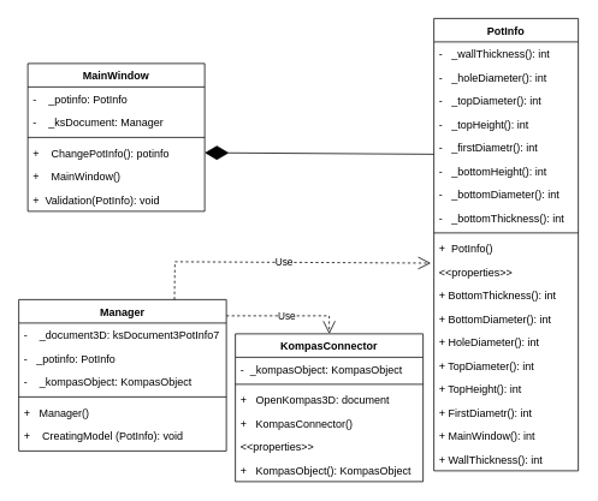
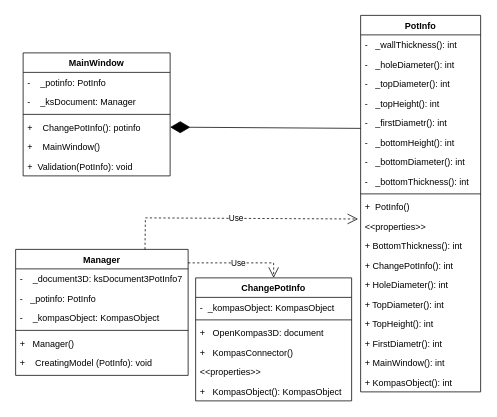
  <mxCell id="0" />
  <mxCell id="1" parent="0" />
  <mxCell id="2" value="Manager" style="swimlane;fontStyle=1;align=center;verticalAlign=top;childLayout=stackLayout;horizontal=1;startSize=26;horizontalStack=0;resizeParent=1;resizeParentMax=0;resizeLast=0;collapsible=1;marginBottom=0;" parent="1" vertex="1"><mxGeometry x="20" y="332" width="230" height="168" as="geometry" /></mxCell>
  <mxCell id="3" value="-    _document3D: ksDocument3PotInfo7" style="text;strokeColor=none;fillColor=none;align=left;verticalAlign=top;spacingLeft=4;spacingRight=4;overflow=hidden;rotatable=0;points=[[0,0.5],[1,0.5]];portConstraint=eastwest;" parent="2" vertex="1"><mxGeometry y="26" width="230" height="26" as="geometry" /></mxCell>
  <mxCell id="4" value="-   _potinfo: PotInfo" style="text;strokeColor=none;fillColor=none;align=left;verticalAlign=top;spacingLeft=4;spacingRight=4;overflow=hidden;rotatable=0;points=[[0,0.5],[1,0.5]];portConstraint=eastwest;" parent="2" vertex="1"><mxGeometry y="52" width="230" height="26" as="geometry" /></mxCell>
  <mxCell id="5" value="-    _kompasObject: KompasObject" style="text;strokeColor=none;fillColor=none;align=left;verticalAlign=top;spacingLeft=4;spacingRight=4;overflow=hidden;rotatable=0;points=[[0,0.5],[1,0.5]];portConstraint=eastwest;" parent="2" vertex="1"><mxGeometry y="78" width="230" height="26" as="geometry" /></mxCell>
  <mxCell id="6" value="" style="line;strokeWidth=1;fillColor=none;align=left;verticalAlign=middle;spacingTop=-1;spacingLeft=3;spacingRight=3;rotatable=0;labelPosition=right;points=[];portConstraint=eastwest;strokeColor=inherit;" parent="2" vertex="1"><mxGeometry y="104" width="230" height="8" as="geometry" /></mxCell>
  <mxCell id="7" value="+   Manager()" style="text;strokeColor=none;fillColor=none;align=left;verticalAlign=top;spacingLeft=4;spacingRight=4;overflow=hidden;rotatable=0;points=[[0,0.5],[1,0.5]];portConstraint=eastwest;" parent="2" vertex="1"><mxGeometry y="112" width="230" height="26" as="geometry" /></mxCell>
  <mxCell id="8" value="+    CreatingModel (PotInfo): void" style="text;strokeColor=none;fillColor=none;align=left;verticalAlign=top;spacingLeft=4;spacingRight=4;overflow=hidden;rotatable=0;points=[[0,0.5],[1,0.5]];portConstraint=eastwest;" parent="2" vertex="1"><mxGeometry y="138" width="230" height="30" as="geometry" /></mxCell>
  <mxCell id="9" value="" style="endArrow=diamondThin;endFill=1;endSize=24;html=1;rounded=0;exitX=0;exitY=0.795;exitDx=0;exitDy=0;entryX=1;entryY=0.5;entryDx=0;entryDy=0;exitPerimeter=0;" parent="1" source="30" target="15" edge="1"><mxGeometry width="160" relative="1" as="geometry"><mxPoint x="420.96" y="147.56" as="sourcePoint" /><mxPoint x="370" y="190.44" as="targetPoint" /></mxGeometry></mxCell>
  <mxCell id="10" value="Use" style="endArrow=open;endSize=12;dashed=1;html=1;rounded=0;exitX=0.75;exitY=0;exitDx=0;exitDy=0;entryX=-0.021;entryY=0.135;entryDx=0;entryDy=0;entryPerimeter=0;" parent="1" source="2" target="36" edge="1"><mxGeometry width="160" relative="1" as="geometry"><mxPoint x="320" y="430" as="sourcePoint" /><mxPoint x="470" y="290" as="targetPoint" /><Array as="points"><mxPoint x="193" y="290" /></Array></mxGeometry></mxCell>
  <mxCell id="11" value="MainWindow" style="swimlane;fontStyle=1;align=center;verticalAlign=top;childLayout=stackLayout;horizontal=1;startSize=26;horizontalStack=0;resizeParent=1;resizeParentMax=0;resizeLast=0;collapsible=1;marginBottom=0;" parent="1" vertex="1"><mxGeometry x="30" y="70" width="196" height="164" as="geometry" /></mxCell>
  <mxCell id="12" value="-    _potinfo: PotInfo" style="text;strokeColor=none;fillColor=none;align=left;verticalAlign=top;spacingLeft=4;spacingRight=4;overflow=hidden;rotatable=0;points=[[0,0.5],[1,0.5]];portConstraint=eastwest;" parent="11" vertex="1"><mxGeometry y="26" width="196" height="26" as="geometry" /></mxCell>
  <mxCell id="13" value="-    _ksDocument: Manager" style="text;strokeColor=none;fillColor=none;align=left;verticalAlign=top;spacingLeft=4;spacingRight=4;overflow=hidden;rotatable=0;points=[[0,0.5],[1,0.5]];portConstraint=eastwest;" parent="11" vertex="1"><mxGeometry y="52" width="196" height="26" as="geometry" /></mxCell>
  <mxCell id="14" value="" style="line;strokeWidth=1;fillColor=none;align=left;verticalAlign=middle;spacingTop=-1;spacingLeft=3;spacingRight=3;rotatable=0;labelPosition=right;points=[];portConstraint=eastwest;strokeColor=inherit;" parent="11" vertex="1"><mxGeometry y="78" width="196" height="8" as="geometry" /></mxCell>
  <mxCell id="15" value="+    ChangePotInfo(): potinfo" style="text;strokeColor=none;fillColor=none;align=left;verticalAlign=top;spacingLeft=4;spacingRight=4;overflow=hidden;rotatable=0;points=[[0,0.5],[1,0.5]];portConstraint=eastwest;" parent="11" vertex="1"><mxGeometry y="86" width="196" height="26" as="geometry" /></mxCell>
  <mxCell id="16" value="+    MainWindow()" style="text;strokeColor=none;fillColor=none;align=left;verticalAlign=top;spacingLeft=4;spacingRight=4;overflow=hidden;rotatable=0;points=[[0,0.5],[1,0.5]];portConstraint=eastwest;" parent="11" vertex="1"><mxGeometry y="112" width="196" height="26" as="geometry" /></mxCell>
  <mxCell id="17" value="+  Validation(PotInfo): void" style="text;strokeColor=none;fillColor=none;align=left;verticalAlign=top;spacingLeft=4;spacingRight=4;overflow=hidden;rotatable=0;points=[[0,0.5],[1,0.5]];portConstraint=eastwest;" parent="11" vertex="1"><mxGeometry y="138" width="196" height="26" as="geometry" /></mxCell>
- <mxCell id="18" value="KompasConnector" style="swimlane;fontStyle=1;align=center;verticalAlign=top;childLayout=stackLayout;horizontal=1;startSize=26;horizontalStack=0;resizeParent=1;resizeParentMax=0;resizeLast=0;collapsible=1;marginBottom=0;" parent="1" vertex="1"><mxGeometry x="260" y="370" width="208" height="164" as="geometry" /></mxCell>
+ <mxCell id="18" value="ChangePotInfo" style="swimlane;fontStyle=1;align=center;verticalAlign=top;childLayout=stackLayout;horizontal=1;startSize=26;horizontalStack=0;resizeParent=1;resizeParentMax=0;resizeLast=0;collapsible=1;marginBottom=0;" parent="1" vertex="1"><mxGeometry x="260" y="370" width="208" height="164" as="geometry" /></mxCell>
  <mxCell id="19" value="-  _kompasObject: KompasObject" style="text;strokeColor=none;fillColor=none;align=left;verticalAlign=top;spacingLeft=4;spacingRight=4;overflow=hidden;rotatable=0;points=[[0,0.5],[1,0.5]];portConstraint=eastwest;" parent="18" vertex="1"><mxGeometry y="26" width="208" height="26" as="geometry" /></mxCell>
  <mxCell id="20" value="" style="line;strokeWidth=1;fillColor=none;align=left;verticalAlign=middle;spacingTop=-1;spacingLeft=3;spacingRight=3;rotatable=0;labelPosition=right;points=[];portConstraint=eastwest;strokeColor=inherit;" parent="18" vertex="1"><mxGeometry y="52" width="208" height="8" as="geometry" /></mxCell>
  <mxCell id="21" value="+   OpenKompas3D: document" style="text;strokeColor=none;fillColor=none;align=left;verticalAlign=top;spacingLeft=4;spacingRight=4;overflow=hidden;rotatable=0;points=[[0,0.5],[1,0.5]];portConstraint=eastwest;" parent="18" vertex="1"><mxGeometry y="60" width="208" height="26" as="geometry" /></mxCell>
  <mxCell id="22" value="+   KompasConnector()" style="text;strokeColor=none;fillColor=none;align=left;verticalAlign=top;spacingLeft=4;spacingRight=4;overflow=hidden;rotatable=0;points=[[0,0.5],[1,0.5]];portConstraint=eastwest;" parent="18" vertex="1"><mxGeometry y="86" width="208" height="26" as="geometry" /></mxCell>
  <mxCell id="23" value="&lt;&lt;properties&gt;&gt;" style="text;strokeColor=none;fillColor=none;align=left;verticalAlign=top;spacingLeft=4;spacingRight=4;overflow=hidden;rotatable=0;points=[[0,0.5],[1,0.5]];portConstraint=eastwest;" parent="18" vertex="1"><mxGeometry y="112" width="208" height="26" as="geometry" /></mxCell>
  <mxCell id="24" value="+   KompasObject(): KompasObject" style="text;strokeColor=none;fillColor=none;align=left;verticalAlign=top;spacingLeft=4;spacingRight=4;overflow=hidden;rotatable=0;points=[[0,0.5],[1,0.5]];portConstraint=eastwest;" parent="18" vertex="1"><mxGeometry y="138" width="208" height="26" as="geometry" /></mxCell>
  <mxCell id="25" value="PotInfo" style="swimlane;fontStyle=1;align=center;verticalAlign=top;childLayout=stackLayout;horizontal=1;startSize=26;horizontalStack=0;resizeParent=1;resizeParentMax=0;resizeLast=0;collapsible=1;marginBottom=0;" parent="1" vertex="1"><mxGeometry x="480" y="20" width="160" height="502" as="geometry" /></mxCell>
  <mxCell id="26" value="-   _wallThickness(): int" style="text;strokeColor=none;fillColor=none;align=left;verticalAlign=top;spacingLeft=4;spacingRight=4;overflow=hidden;rotatable=0;points=[[0,0.5],[1,0.5]];portConstraint=eastwest;" parent="25" vertex="1"><mxGeometry y="26" width="160" height="26" as="geometry" /></mxCell>
  <mxCell id="27" value="-   _holeDiameter(): int" style="text;strokeColor=none;fillColor=none;align=left;verticalAlign=top;spacingLeft=4;spacingRight=4;overflow=hidden;rotatable=0;points=[[0,0.5],[1,0.5]];portConstraint=eastwest;" parent="25" vertex="1"><mxGeometry y="52" width="160" height="26" as="geometry" /></mxCell>
  <mxCell id="28" value="-   _topDiameter(): int" style="text;strokeColor=none;fillColor=none;align=left;verticalAlign=top;spacingLeft=4;spacingRight=4;overflow=hidden;rotatable=0;points=[[0,0.5],[1,0.5]];portConstraint=eastwest;" parent="25" vertex="1"><mxGeometry y="78" width="160" height="26" as="geometry" /></mxCell>
  <mxCell id="29" value="-   _topHeight(): int" style="text;strokeColor=none;fillColor=none;align=left;verticalAlign=top;spacingLeft=4;spacingRight=4;overflow=hidden;rotatable=0;points=[[0,0.5],[1,0.5]];portConstraint=eastwest;" parent="25" vertex="1"><mxGeometry y="104" width="160" height="26" as="geometry" /></mxCell>
  <mxCell id="30" value="-   _firstDiametr(): int" style="text;strokeColor=none;fillColor=none;align=left;verticalAlign=top;spacingLeft=4;spacingRight=4;overflow=hidden;rotatable=0;points=[[0,0.5],[1,0.5]];portConstraint=eastwest;" parent="25" vertex="1"><mxGeometry y="130" width="160" height="26" as="geometry" /></mxCell>
  <mxCell id="31" value="-   _bottomHeight(): int" style="text;strokeColor=none;fillColor=none;align=left;verticalAlign=top;spacingLeft=4;spacingRight=4;overflow=hidden;rotatable=0;points=[[0,0.5],[1,0.5]];portConstraint=eastwest;" parent="25" vertex="1"><mxGeometry y="156" width="160" height="26" as="geometry" /></mxCell>
  <mxCell id="32" value="-   _bottomDiameter(): int" style="text;strokeColor=none;fillColor=none;align=left;verticalAlign=top;spacingLeft=4;spacingRight=4;overflow=hidden;rotatable=0;points=[[0,0.5],[1,0.5]];portConstraint=eastwest;" parent="25" vertex="1"><mxGeometry y="182" width="160" height="26" as="geometry" /></mxCell>
  <mxCell id="33" value="-   _bottomThickness(): int" style="text;strokeColor=none;fillColor=none;align=left;verticalAlign=top;spacingLeft=4;spacingRight=4;overflow=hidden;rotatable=0;points=[[0,0.5],[1,0.5]];portConstraint=eastwest;" parent="25" vertex="1"><mxGeometry y="208" width="160" height="26" as="geometry" /></mxCell>
  <mxCell id="34" value="" style="line;strokeWidth=1;fillColor=none;align=left;verticalAlign=middle;spacingTop=-1;spacingLeft=3;spacingRight=3;rotatable=0;labelPosition=right;points=[];portConstraint=eastwest;strokeColor=inherit;" parent="25" vertex="1"><mxGeometry y="234" width="160" height="8" as="geometry" /></mxCell>
  <mxCell id="35" value="+  PotInfo()" style="text;strokeColor=none;fillColor=none;align=left;verticalAlign=top;spacingLeft=4;spacingRight=4;overflow=hidden;rotatable=0;points=[[0,0.5],[1,0.5]];portConstraint=eastwest;" parent="25" vertex="1"><mxGeometry y="242" width="160" height="26" as="geometry" /></mxCell>
  <mxCell id="36" value="&lt;&lt;properties&gt;&gt;" style="text;strokeColor=none;fillColor=none;align=left;verticalAlign=top;spacingLeft=4;spacingRight=4;overflow=hidden;rotatable=0;points=[[0,0.5],[1,0.5]];portConstraint=eastwest;" parent="25" vertex="1"><mxGeometry y="268" width="160" height="26" as="geometry" /></mxCell>
  <mxCell id="37" value="+ BottomThickness(): int" style="text;strokeColor=none;fillColor=none;align=left;verticalAlign=top;spacingLeft=4;spacingRight=4;overflow=hidden;rotatable=0;points=[[0,0.5],[1,0.5]];portConstraint=eastwest;" parent="25" vertex="1"><mxGeometry y="294" width="160" height="26" as="geometry" /></mxCell>
- <mxCell id="38" value="+ BottomDiameter(): int" style="text;strokeColor=none;fillColor=none;align=left;verticalAlign=top;spacingLeft=4;spacingRight=4;overflow=hidden;rotatable=0;points=[[0,0.5],[1,0.5]];portConstraint=eastwest;" parent="25" vertex="1"><mxGeometry y="320" width="160" height="26" as="geometry" /></mxCell>
+ <mxCell id="38" value="+ ChangePotInfo(): int" style="text;strokeColor=none;fillColor=none;align=left;verticalAlign=top;spacingLeft=4;spacingRight=4;overflow=hidden;rotatable=0;points=[[0,0.5],[1,0.5]];portConstraint=eastwest;" parent="25" vertex="1"><mxGeometry y="320" width="160" height="26" as="geometry" /></mxCell>
  <mxCell id="39" value="+ HoleDiameter(): int" style="text;strokeColor=none;fillColor=none;align=left;verticalAlign=top;spacingLeft=4;spacingRight=4;overflow=hidden;rotatable=0;points=[[0,0.5],[1,0.5]];portConstraint=eastwest;" parent="25" vertex="1"><mxGeometry y="346" width="160" height="26" as="geometry" /></mxCell>
  <mxCell id="40" value="+ TopDiameter(): int" style="text;strokeColor=none;fillColor=none;align=left;verticalAlign=top;spacingLeft=4;spacingRight=4;overflow=hidden;rotatable=0;points=[[0,0.5],[1,0.5]];portConstraint=eastwest;" parent="25" vertex="1"><mxGeometry y="372" width="160" height="26" as="geometry" /></mxCell>
  <mxCell id="41" value="+ TopHeight(): int" style="text;strokeColor=none;fillColor=none;align=left;verticalAlign=top;spacingLeft=4;spacingRight=4;overflow=hidden;rotatable=0;points=[[0,0.5],[1,0.5]];portConstraint=eastwest;" parent="25" vertex="1"><mxGeometry y="398" width="160" height="26" as="geometry" /></mxCell>
  <mxCell id="42" value="+ FirstDiametr(): int" style="text;strokeColor=none;fillColor=none;align=left;verticalAlign=top;spacingLeft=4;spacingRight=4;overflow=hidden;rotatable=0;points=[[0,0.5],[1,0.5]];portConstraint=eastwest;" parent="25" vertex="1"><mxGeometry y="424" width="160" height="26" as="geometry" /></mxCell>
  <mxCell id="43" value="+ MainWindow(): int" style="text;strokeColor=none;fillColor=none;align=left;verticalAlign=top;spacingLeft=4;spacingRight=4;overflow=hidden;rotatable=0;points=[[0,0.5],[1,0.5]];portConstraint=eastwest;" parent="25" vertex="1"><mxGeometry y="450" width="160" height="26" as="geometry" /></mxCell>
- <mxCell id="44" value="+ WallThickness(): int" style="text;strokeColor=none;fillColor=none;align=left;verticalAlign=top;spacingLeft=4;spacingRight=4;overflow=hidden;rotatable=0;points=[[0,0.5],[1,0.5]];portConstraint=eastwest;" parent="25" vertex="1"><mxGeometry y="476" width="160" height="26" as="geometry" /></mxCell>
+ <mxCell id="44" value="+ KompasObject(): int" style="text;strokeColor=none;fillColor=none;align=left;verticalAlign=top;spacingLeft=4;spacingRight=4;overflow=hidden;rotatable=0;points=[[0,0.5],[1,0.5]];portConstraint=eastwest;" parent="25" vertex="1"><mxGeometry y="476" width="160" height="26" as="geometry" /></mxCell>
  <mxCell id="45" value="Use" style="endArrow=open;endSize=12;dashed=1;html=1;rounded=0;entryX=0.5;entryY=0;entryDx=0;entryDy=0;" parent="1" target="18" edge="1"><mxGeometry width="160" relative="1" as="geometry"><mxPoint x="250" y="350" as="sourcePoint" /><mxPoint x="390" y="350" as="targetPoint" /><Array as="points"><mxPoint x="364" y="350" /></Array></mxGeometry></mxCell>
